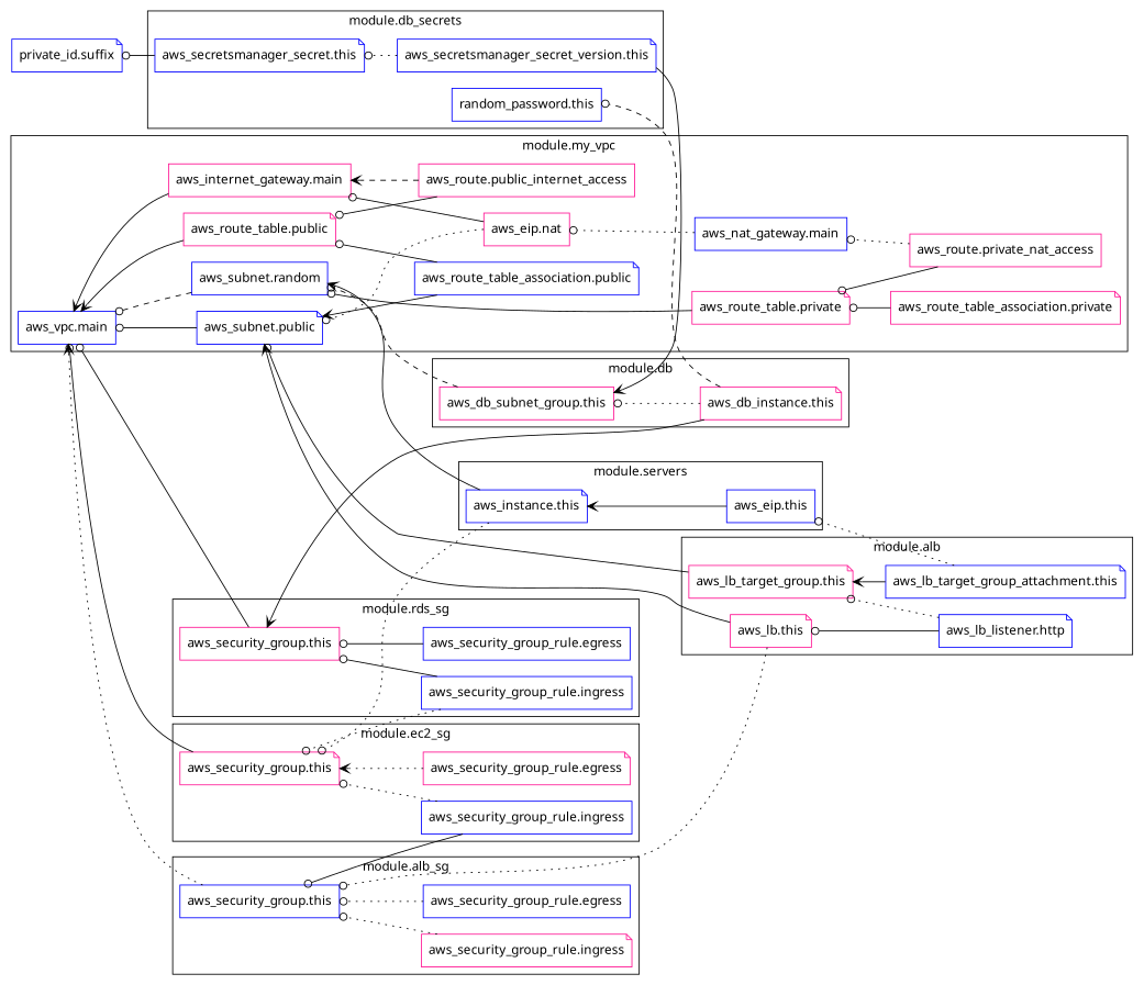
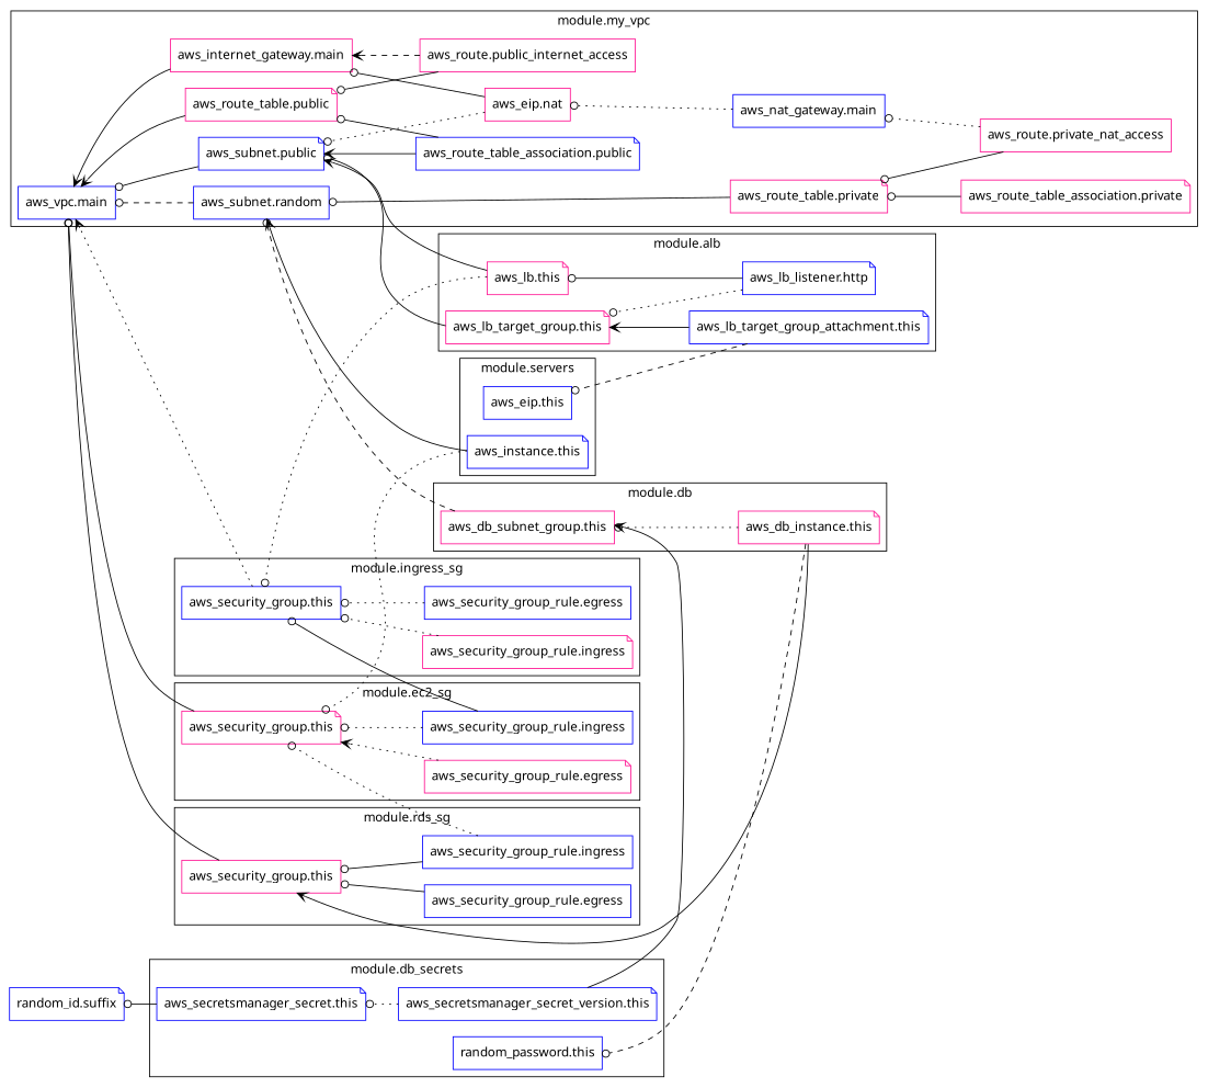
  digraph {
    rankdir=RL
    node [color=blue fontname="sans-serif" shape=note]
    edge [arrowhead=odot style=solid]
    n1 [color=deeppink label="aws_lb.this"]
    n2 [label="aws_lb_listener.http"]
    n3 [color=deeppink label="aws_lb_target_group.this"]
    n4 [label="aws_lb_target_group_attachment.this"]
    n5 [label="aws_security_group.this" shape=box]
    n6 [label="aws_security_group_rule.egress" shape=box]
    n7 [color=deeppink label="aws_security_group_rule.ingress"]
    n8 [color=deeppink label="aws_db_instance.this"]
    n9 [color=deeppink label="aws_db_subnet_group.this" shape=box]
    n10 [label="aws_secretsmanager_secret.this"]
    n11 [label="aws_secretsmanager_secret_version.this"]
    n12 [label="random_password.this" shape=box]
    n13 [color=deeppink label="aws_security_group.this"]
    n14 [color=deeppink label="aws_security_group_rule.egress"]
    n15 [label="aws_security_group_rule.ingress" shape=box]
    n16 [color=deeppink label="aws_eip.nat" shape=box]
    n17 [color=deeppink label="aws_internet_gateway.main" shape=box]
    n18 [label="aws_nat_gateway.main" shape=box]
    n19 [color=deeppink label="aws_route.private_nat_access" shape=box]
    n20 [color=deeppink label="aws_route.public_internet_access" shape=box]
    n21 [color=deeppink label="aws_route_table.private"]
    n22 [color=deeppink label="aws_route_table.public"]
    n23 [color=deeppink label="aws_route_table_association.private"]
    n24 [label="aws_route_table_association.public"]
    n25 [label="aws_subnet.random" shape=box]
    n26 [label="aws_subnet.public"]
    n27 [label="aws_vpc.main" shape=box]
    n28 [color=deeppink label="aws_security_group.this" shape=box]
    n29 [label="aws_security_group_rule.egress" shape=box]
    n30 [label="aws_security_group_rule.ingress" shape=box]
    n31 [label="aws_eip.this" shape=box]
    n32 [label="aws_instance.this"]
-   n33 [label="private_id.suffix"]
+   n33 [label="random_id.suffix"]
    subgraph cluster_1 {
      fontname="sans-serif"
      label="module.alb"
      n1
      n2
      n3
      n4
    }
    subgraph cluster_2 {
      fontname="sans-serif"
-     label="module.alb_sg"
+     label="module.ingress_sg"
      n5
      n6
      n7
    }
    subgraph cluster_3 {
      fontname="sans-serif"
      label="module.db"
      n8
      n9
    }
    subgraph cluster_4 {
      fontname="sans-serif"
      label="module.db_secrets"
      n10
      n11
      n12
    }
    subgraph cluster_5 {
      fontname="sans-serif"
      label="module.ec2_sg"
      n13
      n14
      n15
    }
    subgraph cluster_6 {
      fontname="sans-serif"
      label="module.my_vpc"
      n16
      n17
      n18
      n19
      n20
      n21
      n22
      n23
      n24
      n25
      n26
      n27
    }
    subgraph cluster_7 {
      fontname="sans-serif"
      label="module.rds_sg"
      n28
      n29
      n30
    }
    subgraph cluster_8 {
      fontname="sans-serif"
      label="module.servers"
      n31
      n32
    }
    n1 -> n5 [style=dotted]
    n1 -> n26 [arrowhead=vee]
    n2 -> n1
    n2 -> n3 [style=dotted]
    n3 -> n26
    n4 -> n3 [arrowhead=vee]
-   n4 -> n31 [style=dotted]
+   n4 -> n31 [style=dashed]
    n5 -> n27 [arrowhead=vee style=dotted]
    n6 -> n5 [style=dotted]
    n7 -> n5 [style=dotted]
    n8 -> n9 [style=dotted]
    n8 -> n12 [style=dashed]
    n8 -> n28 [arrowhead=vee]
    n9 -> n25 [style=dashed]
    n10 -> n33
    n11 -> n9 [arrowhead=vee]
    n11 -> n10 [style=dotted]
    n13 -> n27
    n14 -> n13 [arrowhead=vee style=dotted]
    n15 -> n5
    n15 -> n13 [style=dotted]
    n16 -> n17
    n16 -> n26 [style=dotted]
    n17 -> n27 [arrowhead=vee]
    n18 -> n16 [style=dotted]
    n19 -> n18 [style=dotted]
    n19 -> n21
    n20 -> n17 [arrowhead=vee style=dashed]
    n20 -> n22
    n21 -> n25
    n22 -> n27 [arrowhead=vee]
    n23 -> n21
    n24 -> n22
    n24 -> n26 [arrowhead=vee]
    n25 -> n27 [style=dashed]
    n26 -> n27
    n28 -> n27
    n29 -> n28
    n30 -> n13 [style=dotted]
    n30 -> n28
-   n31 -> n32 [arrowhead=vee]
    n32 -> n13 [style=dotted]
    n32 -> n25 [arrowhead=vee]
  }
